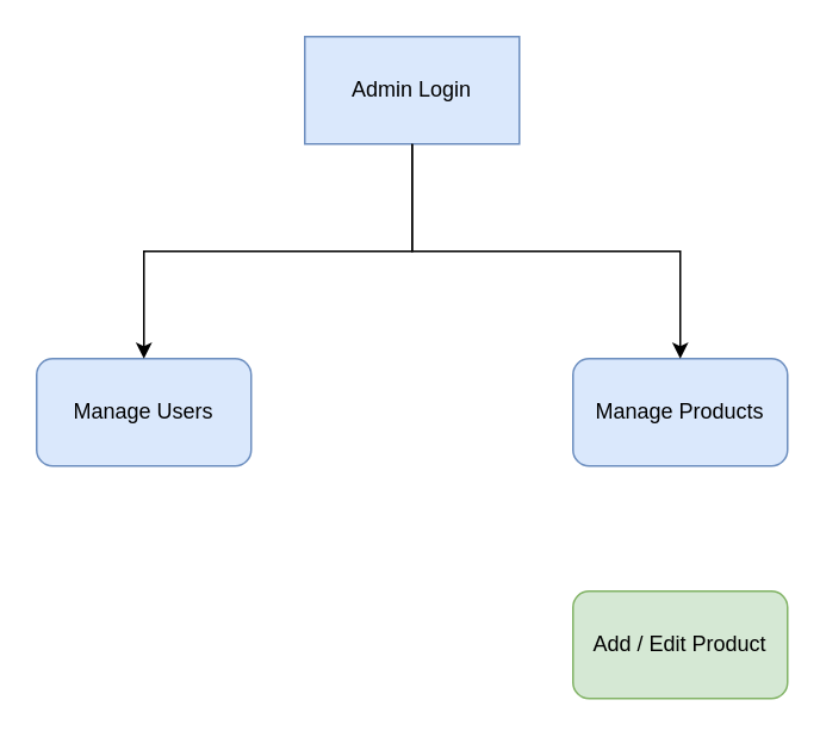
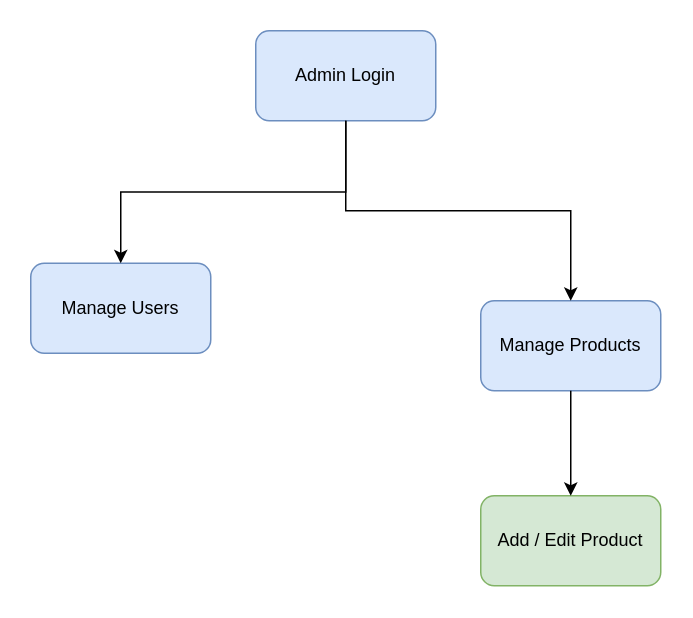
  <mxCell id="0" />
  <mxCell id="1" parent="0" />
- <mxCell id="2" value="Admin Login" style="whiteSpace=wrap;html=1;fillColor=#dae8fc;strokeColor=#6c8ebf;rounded=0;" parent="1" vertex="1"><mxGeometry x="170" y="20" width="120" height="60" as="geometry" /></mxCell>
- <mxCell id="3" value="Manage Users" style="rounded=1;whiteSpace=wrap;html=1;fillColor=#dae8fc;strokeColor=#6c8ebf;" parent="1" vertex="1"><mxGeometry x="20" y="200" width="120" height="60" as="geometry" /></mxCell>
+ <mxCell id="2" value="Admin Login" style="rounded=1;whiteSpace=wrap;html=1;fillColor=#dae8fc;strokeColor=#6c8ebf;" parent="1" vertex="1"><mxGeometry x="170" y="20" width="120" height="60" as="geometry" /></mxCell>
+ <mxCell id="3" value="Manage Users" style="rounded=1;whiteSpace=wrap;html=1;fillColor=#dae8fc;strokeColor=#6c8ebf;" parent="1" vertex="1"><mxGeometry x="20" y="175" width="120" height="60" as="geometry" /></mxCell>
  <mxCell id="4" style="edgeStyle=orthogonalEdgeStyle;rounded=0;orthogonalLoop=1;jettySize=auto;html=1;exitX=0.5;exitY=1;exitDx=0;exitDy=0;" parent="1" source="2" target="3" edge="1"><mxGeometry relative="1" as="geometry" /></mxCell>
  <mxCell id="5" value="Manage Products" style="rounded=1;whiteSpace=wrap;html=1;fillColor=#dae8fc;strokeColor=#6c8ebf;" parent="1" vertex="1"><mxGeometry x="320" y="200" width="120" height="60" as="geometry" /></mxCell>
  <mxCell id="6" style="edgeStyle=orthogonalEdgeStyle;rounded=0;orthogonalLoop=1;jettySize=auto;html=1;exitX=0.5;exitY=1;exitDx=0;exitDy=0;entryX=0.5;entryY=0;entryDx=0;entryDy=0;" parent="1" source="2" target="5" edge="1"><mxGeometry relative="1" as="geometry" /></mxCell>
  <mxCell id="7" value="Add / Edit Product" style="rounded=1;whiteSpace=wrap;html=1;fillColor=#d5e8d4;strokeColor=#82b366;" parent="1" vertex="1"><mxGeometry x="320" y="330" width="120" height="60" as="geometry" /></mxCell>
+ <mxCell id="8" value="" style="edgeStyle=orthogonalEdgeStyle;rounded=0;orthogonalLoop=1;jettySize=auto;html=1;" parent="1" source="5" target="7" edge="1"><mxGeometry relative="1" as="geometry" /></mxCell>
